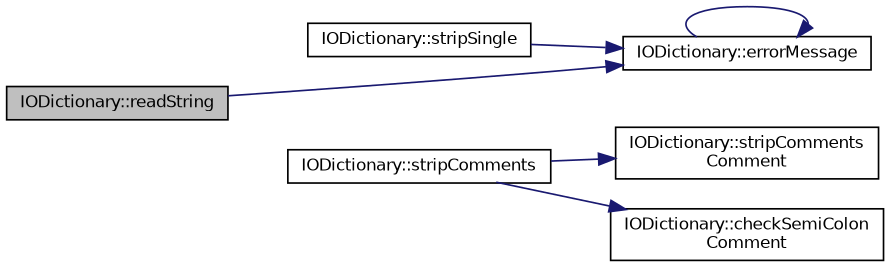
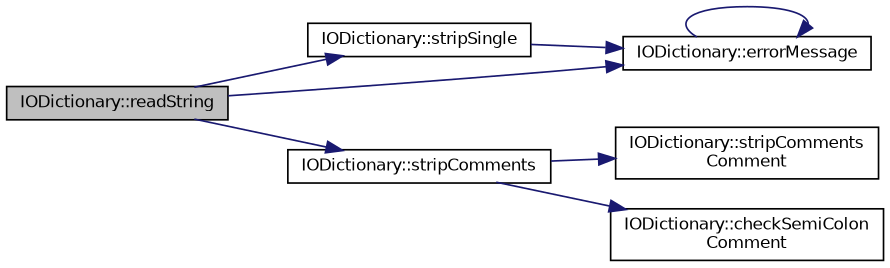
  digraph {
    rankdir=LR
    node [color=black fontname=Helvetica fontsize=10 shape=record]
    edge [color=midnightblue fontname=Helvetica fontsize=10 labelfontname=Helvetica labelfontsize=10 style=solid]
    n1 [fillcolor=grey75 fontcolor=black height=0.2 label="IODictionary::readString" style=filled width=0.4]
    n2 [height=0.2 label="IODictionary::stripSingle" width=0.4]
    n3 [height=0.2 label="IODictionary::errorMessage" width=0.4]
    n4 [height=0.2 label="IODictionary::stripComments" width=0.4]
    n5 [height=0.2 label="IODictionary::stripComments\lComment" width=0.4]
    n6 [height=0.2 label="IODictionary::checkSemiColon\lComment" width=0.4]
+   n1 -> n2
    n1 -> n3
+   n1 -> n4
    n2 -> n3
    n3 -> n3
    n4 -> n5
    n4 -> n6
  }
